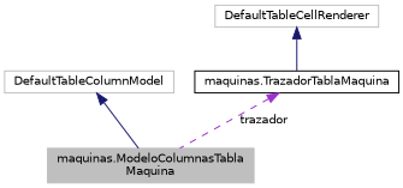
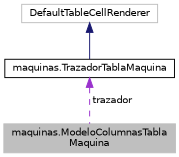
  digraph {
    node [color=grey75 fillcolor=white fontname=Helvetica fontsize=10 shape=record style=filled]
    edge [color=midnightblue dir=back fontname=Helvetica fontsize=10 labelfontname=Helvetica labelfontsize=10 style=solid]
    n1 [fillcolor=grey75 fontcolor=black height=0.2 label="maquinas.ModeloColumnasTabla\lMaquina" width=0.4]
-   n2 [height=0.2 label=DefaultTableColumnModel width=0.4]
    n3 [color=black height=0.2 label="maquinas.TrazadorTablaMaquina" width=0.4]
    n4 [height=0.2 label=DefaultTableCellRenderer width=0.4]
-   n2 -> n1
    n3 -> n1 [color=darkorchid3 label=" trazador" style=dashed]
    n4 -> n3
  }
